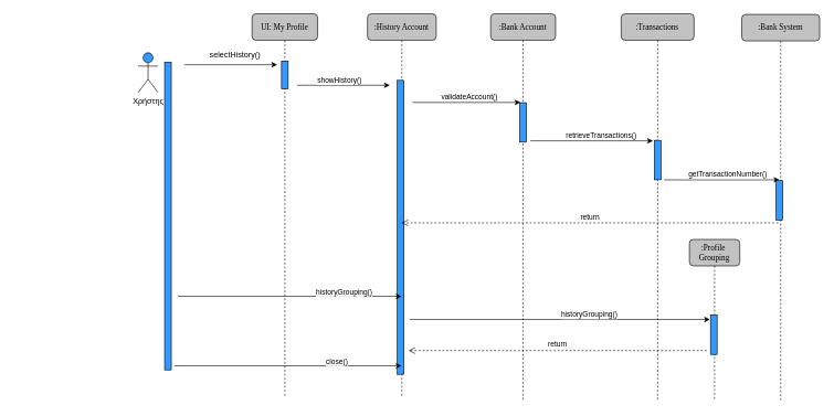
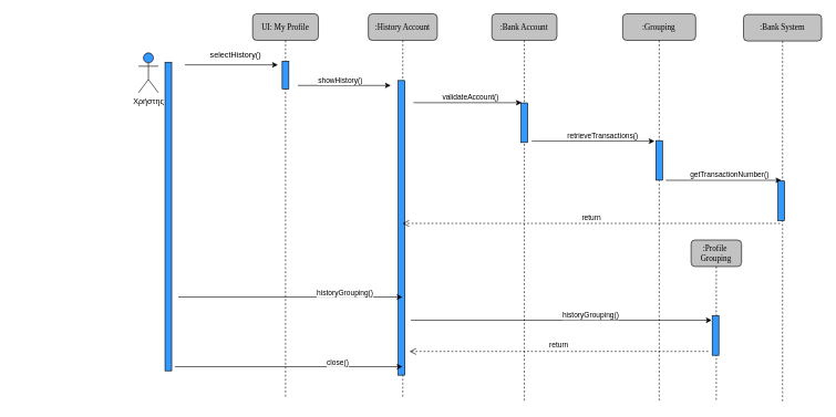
  <mxCell id="0" />
  <mxCell id="1" parent="0" />
  <mxCell id="2" value=":History Account" style="shape=umlLifeline;perimeter=lifelinePerimeter;whiteSpace=wrap;html=1;container=1;collapsible=0;recursiveResize=0;outlineConnect=0;rounded=1;shadow=0;comic=0;labelBackgroundColor=none;strokeWidth=1;fontFamily=Verdana;fontSize=12;align=center;fillColor=#C2C2C2;" parent="1" vertex="1"><mxGeometry x="554.24" y="20" width="103.76" height="579" as="geometry" /></mxCell>
  <mxCell id="3" value="" style="rounded=0;whiteSpace=wrap;html=1;rotation=90;fillColor=#3399FF;" parent="2" vertex="1"><mxGeometry x="-172.06" y="317.69" width="444.13" height="10" as="geometry" /></mxCell>
- <mxCell id="4" value=":Transactions" style="shape=umlLifeline;perimeter=lifelinePerimeter;whiteSpace=wrap;html=1;container=1;collapsible=0;recursiveResize=0;outlineConnect=0;rounded=1;shadow=0;comic=0;labelBackgroundColor=none;strokeWidth=1;fontFamily=Verdana;fontSize=12;align=center;fillColor=#C2C2C2;" parent="1" vertex="1"><mxGeometry x="937.24" y="20" width="110" height="586" as="geometry" /></mxCell>
+ <mxCell id="4" value=":Grouping" style="shape=umlLifeline;perimeter=lifelinePerimeter;whiteSpace=wrap;html=1;container=1;collapsible=0;recursiveResize=0;outlineConnect=0;rounded=1;shadow=0;comic=0;labelBackgroundColor=none;strokeWidth=1;fontFamily=Verdana;fontSize=12;align=center;fillColor=#C2C2C2;" parent="1" vertex="1"><mxGeometry x="937.24" y="20" width="110" height="586" as="geometry" /></mxCell>
  <mxCell id="5" value="" style="rounded=0;whiteSpace=wrap;html=1;rotation=90;fillColor=#3399FF;" vertex="1" parent="4"><mxGeometry x="25.18" y="216" width="59.63" height="10" as="geometry" /></mxCell>
  <mxCell id="6" value="Χρήστης" style="shape=umlActor;verticalLabelPosition=bottom;verticalAlign=top;html=1;outlineConnect=0;fillColor=#3399FF;" parent="1" vertex="1"><mxGeometry x="208.03" y="79" width="30" height="60" as="geometry" /></mxCell>
  <mxCell id="7" value="" style="endArrow=classic;html=1;rounded=0;" parent="1" edge="1"><mxGeometry width="50" height="50" relative="1" as="geometry"><mxPoint x="278" y="97" as="sourcePoint" /><mxPoint x="418" y="97" as="targetPoint" /></mxGeometry></mxCell>
  <mxCell id="8" value="selectHistory()" style="text;html=1;align=center;verticalAlign=middle;resizable=0;points=[];autosize=1;strokeColor=none;fillColor=none;" parent="1" vertex="1"><mxGeometry x="310" y="74" width="87" height="18" as="geometry" /></mxCell>
  <mxCell id="9" value=":Bank System" style="shape=umlLifeline;perimeter=lifelinePerimeter;whiteSpace=wrap;html=1;container=1;collapsible=0;recursiveResize=0;outlineConnect=0;rounded=1;shadow=0;comic=0;labelBackgroundColor=none;strokeWidth=1;fontFamily=Verdana;fontSize=12;align=center;fillColor=#C2C2C2;" parent="1" vertex="1"><mxGeometry x="1119.24" y="21" width="117.64" height="585" as="geometry" /></mxCell>
  <mxCell id="10" value="" style="endArrow=classic;html=1;rounded=0;" edge="1" parent="9"><mxGeometry width="50" height="50" relative="1" as="geometry"><mxPoint x="-117" y="250.0" as="sourcePoint" /><mxPoint x="57" y="250" as="targetPoint" /></mxGeometry></mxCell>
  <mxCell id="11" value="getTransactionNumber()" style="edgeLabel;html=1;align=center;verticalAlign=middle;resizable=0;points=[];" vertex="1" connectable="0" parent="10"><mxGeometry x="0.878" y="3" relative="1" as="geometry"><mxPoint x="-68" y="-6" as="offset" /></mxGeometry></mxCell>
  <mxCell id="12" value="return" style="html=1;verticalAlign=bottom;endArrow=open;dashed=1;endSize=8;rounded=0;" edge="1" parent="9" target="2"><mxGeometry relative="1" as="geometry"><mxPoint x="55" y="315" as="sourcePoint" /><mxPoint x="-25" y="315" as="targetPoint" /></mxGeometry></mxCell>
  <mxCell id="13" value="" style="rounded=0;whiteSpace=wrap;html=1;rotation=90;fillColor=#3399FF;" vertex="1" parent="9"><mxGeometry x="27" y="276" width="59.63" height="10" as="geometry" /></mxCell>
  <mxCell id="14" value="" style="rounded=0;whiteSpace=wrap;html=1;rotation=90;fillColor=#3399FF;" parent="1" vertex="1"><mxGeometry x="20.45" y="320.56" width="465.18" height="10" as="geometry" /></mxCell>
  <mxCell id="15" value=":Bank Account" style="shape=umlLifeline;perimeter=lifelinePerimeter;whiteSpace=wrap;html=1;container=1;collapsible=0;recursiveResize=0;outlineConnect=0;rounded=1;shadow=0;comic=0;labelBackgroundColor=none;strokeWidth=1;fontFamily=Verdana;fontSize=12;align=center;fillColor=#C2C2C2;" parent="1" vertex="1"><mxGeometry x="740.24" y="20" width="98" height="583" as="geometry" /></mxCell>
  <mxCell id="16" value="" style="rounded=0;whiteSpace=wrap;html=1;rotation=90;fillColor=#3399FF;" vertex="1" parent="15"><mxGeometry x="19.18" y="159.19" width="59.63" height="10" as="geometry" /></mxCell>
  <mxCell id="17" value="" style="endArrow=classic;html=1;rounded=0;" edge="1" parent="1"><mxGeometry width="50" height="50" relative="1" as="geometry"><mxPoint x="622.24" y="154" as="sourcePoint" /><mxPoint x="785.24" y="154" as="targetPoint" /></mxGeometry></mxCell>
  <mxCell id="18" value="validateAccount()" style="edgeLabel;html=1;align=center;verticalAlign=middle;resizable=0;points=[];" vertex="1" connectable="0" parent="17"><mxGeometry x="0.878" y="3" relative="1" as="geometry"><mxPoint x="-68" y="-6" as="offset" /></mxGeometry></mxCell>
  <mxCell id="19" value="" style="endArrow=classic;html=1;rounded=0;" edge="1" parent="1"><mxGeometry width="50" height="50" relative="1" as="geometry"><mxPoint x="800.24" y="212" as="sourcePoint" /><mxPoint x="985.24" y="212" as="targetPoint" /></mxGeometry></mxCell>
  <mxCell id="20" value="retrieveTransactions()" style="edgeLabel;html=1;align=center;verticalAlign=middle;resizable=0;points=[];" vertex="1" connectable="0" parent="19"><mxGeometry x="0.878" y="3" relative="1" as="geometry"><mxPoint x="-68" y="-6" as="offset" /></mxGeometry></mxCell>
  <mxCell id="21" value=":Profile&amp;nbsp;&lt;br&gt;Grouping" style="shape=umlLifeline;perimeter=lifelinePerimeter;whiteSpace=wrap;html=1;container=1;collapsible=0;recursiveResize=0;outlineConnect=0;rounded=1;shadow=0;comic=0;labelBackgroundColor=none;strokeWidth=1;fontFamily=Verdana;fontSize=12;align=center;fillColor=#C2C2C2;" vertex="1" parent="1"><mxGeometry x="1040.24" y="361" width="76" height="241" as="geometry" /></mxCell>
  <mxCell id="22" value="" style="endArrow=classic;html=1;rounded=0;" edge="1" parent="21"><mxGeometry width="50" height="50" relative="1" as="geometry"><mxPoint x="-422" y="121" as="sourcePoint" /><mxPoint x="31" y="121" as="targetPoint" /></mxGeometry></mxCell>
  <mxCell id="23" value="historyGrouping()" style="edgeLabel;html=1;align=center;verticalAlign=middle;resizable=0;points=[];" vertex="1" connectable="0" parent="22"><mxGeometry x="0.878" y="3" relative="1" as="geometry"><mxPoint x="-155" y="-5" as="offset" /></mxGeometry></mxCell>
  <mxCell id="24" value="" style="rounded=0;whiteSpace=wrap;html=1;rotation=90;fillColor=#3399FF;" vertex="1" parent="21"><mxGeometry x="7" y="139" width="59.63" height="10" as="geometry" /></mxCell>
  <mxCell id="25" value="" style="endArrow=classic;html=1;rounded=0;" edge="1" parent="1" target="2"><mxGeometry width="50" height="50" relative="1" as="geometry"><mxPoint x="268.03" y="447" as="sourcePoint" /><mxPoint x="416" y="447" as="targetPoint" /></mxGeometry></mxCell>
  <mxCell id="26" value="historyGrouping()" style="edgeLabel;html=1;align=center;verticalAlign=middle;resizable=0;points=[];" vertex="1" connectable="0" parent="25"><mxGeometry x="0.098" relative="1" as="geometry"><mxPoint x="65" y="-7" as="offset" /></mxGeometry></mxCell>
  <mxCell id="27" value="return" style="html=1;verticalAlign=bottom;endArrow=open;dashed=1;endSize=8;rounded=0;" edge="1" parent="1"><mxGeometry relative="1" as="geometry"><mxPoint x="1066.24" y="529" as="sourcePoint" /><mxPoint x="616.24" y="529" as="targetPoint" /></mxGeometry></mxCell>
  <mxCell id="28" value="" style="endArrow=classic;html=1;rounded=0;" edge="1" parent="1" target="2"><mxGeometry width="50" height="50" relative="1" as="geometry"><mxPoint x="263" y="552" as="sourcePoint" /><mxPoint x="410.97" y="552" as="targetPoint" /></mxGeometry></mxCell>
  <mxCell id="29" value="close()" style="edgeLabel;html=1;align=center;verticalAlign=middle;resizable=0;points=[];" vertex="1" connectable="0" parent="28"><mxGeometry x="0.098" relative="1" as="geometry"><mxPoint x="56" y="-7" as="offset" /></mxGeometry></mxCell>
  <mxCell id="30" value="UI: My Profile" style="shape=umlLifeline;perimeter=lifelinePerimeter;whiteSpace=wrap;html=1;container=1;collapsible=0;recursiveResize=0;outlineConnect=0;rounded=1;shadow=0;comic=0;labelBackgroundColor=none;strokeWidth=1;fontFamily=Verdana;fontSize=12;align=center;fillColor=#C2C2C2;" vertex="1" parent="1"><mxGeometry x="380" y="20" width="99" height="577" as="geometry" /></mxCell>
  <mxCell id="31" value="" style="rounded=0;whiteSpace=wrap;html=1;rotation=90;fillColor=#3399FF;" vertex="1" parent="30"><mxGeometry x="28.61" y="87.39" width="41.79" height="10" as="geometry" /></mxCell>
  <mxCell id="32" value="" style="endArrow=classic;html=1;rounded=0;" edge="1" parent="1"><mxGeometry width="50" height="50" relative="1" as="geometry"><mxPoint x="448" y="128" as="sourcePoint" /><mxPoint x="588" y="128" as="targetPoint" /></mxGeometry></mxCell>
  <mxCell id="33" value="showHistory()" style="edgeLabel;html=1;align=center;verticalAlign=middle;resizable=0;points=[];" vertex="1" connectable="0" parent="32"><mxGeometry x="-0.118" y="1" relative="1" as="geometry"><mxPoint x="1" y="-7" as="offset" /></mxGeometry></mxCell>
